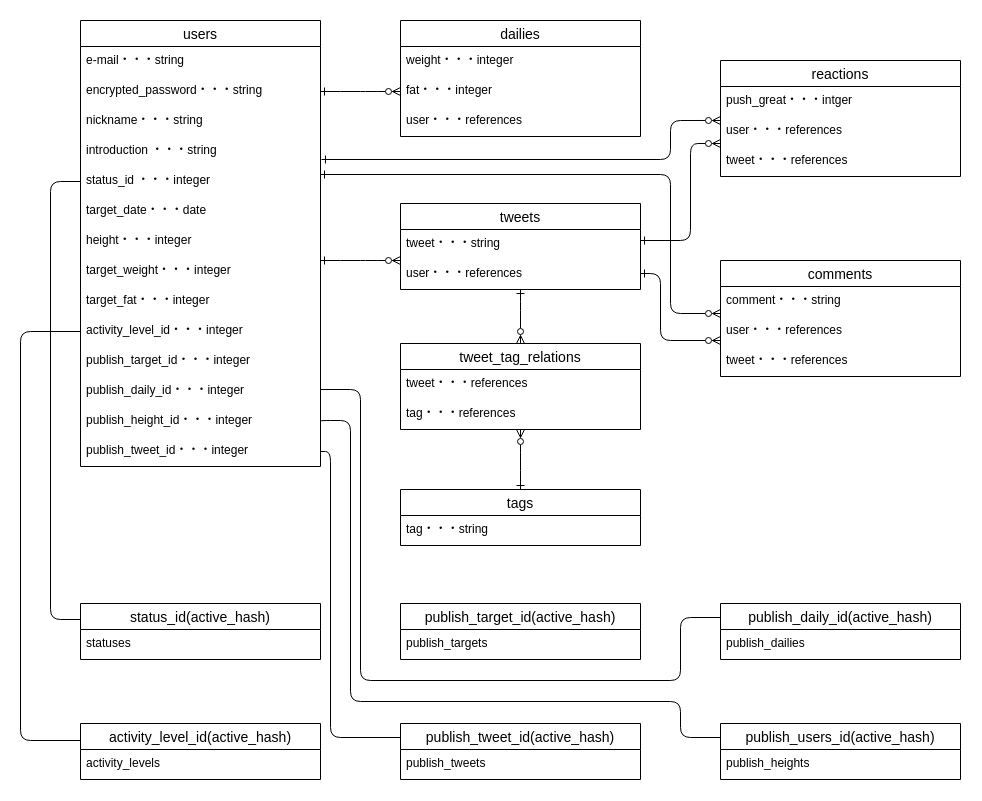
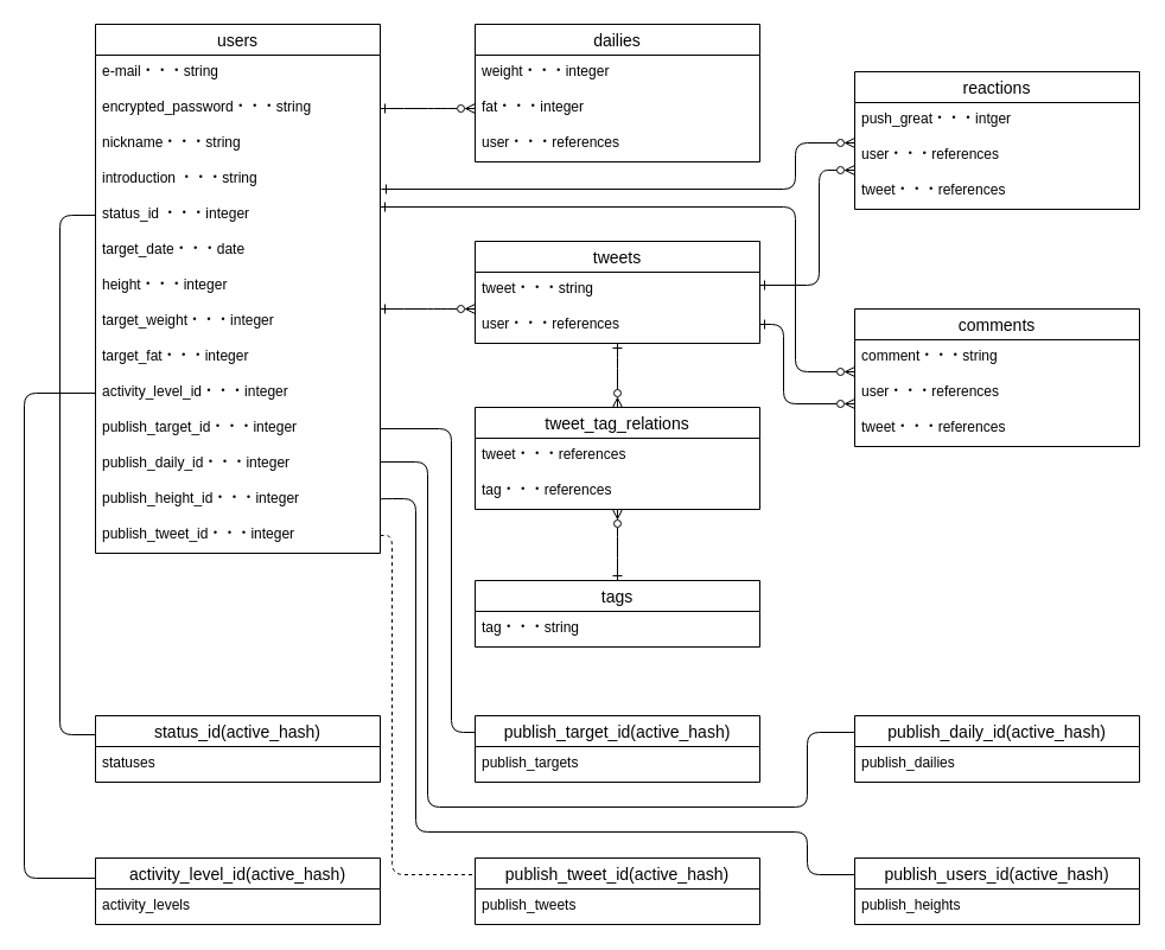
  <mxCell id="0" />
  <mxCell id="1" parent="0" />
  <mxCell id="2" value="users" style="swimlane;fontStyle=0;childLayout=stackLayout;horizontal=1;startSize=26;horizontalStack=0;resizeParent=1;resizeParentMax=0;resizeLast=0;collapsible=1;marginBottom=0;align=center;fontSize=14;" vertex="1" parent="1"><mxGeometry x="80" y="20" width="240" height="446" as="geometry"><mxRectangle x="80" y="90" width="70" height="30" as="alternateBounds" /></mxGeometry></mxCell>
  <mxCell id="3" value="e-mail・・・string" style="text;strokeColor=none;fillColor=none;spacingLeft=4;spacingRight=4;overflow=hidden;rotatable=0;points=[[0,0.5],[1,0.5]];portConstraint=eastwest;fontSize=12;" vertex="1" parent="2"><mxGeometry y="26" width="240" height="30" as="geometry" /></mxCell>
  <mxCell id="4" value="encrypted_password・・・string" style="text;strokeColor=none;fillColor=none;spacingLeft=4;spacingRight=4;overflow=hidden;rotatable=0;points=[[0,0.5],[1,0.5]];portConstraint=eastwest;fontSize=12;" vertex="1" parent="2"><mxGeometry y="56" width="240" height="30" as="geometry" /></mxCell>
  <mxCell id="5" value="nickname・・・string" style="text;strokeColor=none;fillColor=none;spacingLeft=4;spacingRight=4;overflow=hidden;rotatable=0;points=[[0,0.5],[1,0.5]];portConstraint=eastwest;fontSize=12;" vertex="1" parent="2"><mxGeometry y="86" width="240" height="30" as="geometry" /></mxCell>
  <mxCell id="6" value="introduction ・・・string" style="text;strokeColor=none;fillColor=none;spacingLeft=4;spacingRight=4;overflow=hidden;rotatable=0;points=[[0,0.5],[1,0.5]];portConstraint=eastwest;fontSize=12;" vertex="1" parent="2"><mxGeometry y="116" width="240" height="30" as="geometry" /></mxCell>
  <mxCell id="7" value="status_id ・・・integer&#10;" style="text;strokeColor=none;fillColor=none;spacingLeft=4;spacingRight=4;overflow=hidden;rotatable=0;points=[[0,0.5],[1,0.5]];portConstraint=eastwest;fontSize=12;" vertex="1" parent="2"><mxGeometry y="146" width="240" height="30" as="geometry" /></mxCell>
  <mxCell id="8" value="target_date・・・date" style="text;strokeColor=none;fillColor=none;spacingLeft=4;spacingRight=4;overflow=hidden;rotatable=0;points=[[0,0.5],[1,0.5]];portConstraint=eastwest;fontSize=12;" vertex="1" parent="2"><mxGeometry y="176" width="240" height="30" as="geometry" /></mxCell>
  <mxCell id="9" value="height・・・integer&#10;" style="text;strokeColor=none;fillColor=none;spacingLeft=4;spacingRight=4;overflow=hidden;rotatable=0;points=[[0,0.5],[1,0.5]];portConstraint=eastwest;fontSize=12;" vertex="1" parent="2"><mxGeometry y="206" width="240" height="30" as="geometry" /></mxCell>
  <mxCell id="10" value="target_weight・・・integer" style="text;strokeColor=none;fillColor=none;spacingLeft=4;spacingRight=4;overflow=hidden;rotatable=0;points=[[0,0.5],[1,0.5]];portConstraint=eastwest;fontSize=12;" vertex="1" parent="2"><mxGeometry y="236" width="240" height="30" as="geometry" /></mxCell>
  <mxCell id="11" value="target_fat・・・integer" style="text;strokeColor=none;fillColor=none;spacingLeft=4;spacingRight=4;overflow=hidden;rotatable=0;points=[[0,0.5],[1,0.5]];portConstraint=eastwest;fontSize=12;" vertex="1" parent="2"><mxGeometry y="266" width="240" height="30" as="geometry" /></mxCell>
  <mxCell id="12" value="activity_level_id・・・integer" style="text;strokeColor=none;fillColor=none;spacingLeft=4;spacingRight=4;overflow=hidden;rotatable=0;points=[[0,0.5],[1,0.5]];portConstraint=eastwest;fontSize=12;" vertex="1" parent="2"><mxGeometry y="296" width="240" height="30" as="geometry" /></mxCell>
  <mxCell id="13" value="publish_target_id・・・integer" style="text;strokeColor=none;fillColor=none;spacingLeft=4;spacingRight=4;overflow=hidden;rotatable=0;points=[[0,0.5],[1,0.5]];portConstraint=eastwest;fontSize=12;" vertex="1" parent="2"><mxGeometry y="326" width="240" height="30" as="geometry" /></mxCell>
  <mxCell id="14" value="publish_daily_id・・・integer" style="text;strokeColor=none;fillColor=none;spacingLeft=4;spacingRight=4;overflow=hidden;rotatable=0;points=[[0,0.5],[1,0.5]];portConstraint=eastwest;fontSize=12;" vertex="1" parent="2"><mxGeometry y="356" width="240" height="30" as="geometry" /></mxCell>
  <mxCell id="15" value="publish_height_id・・・integer" style="text;strokeColor=none;fillColor=none;spacingLeft=4;spacingRight=4;overflow=hidden;rotatable=0;points=[[0,0.5],[1,0.5]];portConstraint=eastwest;fontSize=12;" vertex="1" parent="2"><mxGeometry y="386" width="240" height="30" as="geometry" /></mxCell>
  <mxCell id="16" value="publish_tweet_id・・・integer" style="text;strokeColor=none;fillColor=none;spacingLeft=4;spacingRight=4;overflow=hidden;rotatable=0;points=[[0,0.5],[1,0.5]];portConstraint=eastwest;fontSize=12;" vertex="1" parent="2"><mxGeometry y="416" width="240" height="30" as="geometry" /></mxCell>
  <mxCell id="17" value="dailies" style="swimlane;fontStyle=0;childLayout=stackLayout;horizontal=1;startSize=26;horizontalStack=0;resizeParent=1;resizeParentMax=0;resizeLast=0;collapsible=1;marginBottom=0;align=center;fontSize=14;" vertex="1" parent="1"><mxGeometry x="400" y="20" width="240" height="116" as="geometry"><mxRectangle x="80" y="90" width="70" height="30" as="alternateBounds" /></mxGeometry></mxCell>
  <mxCell id="18" value="weight・・・integer" style="text;strokeColor=none;fillColor=none;spacingLeft=4;spacingRight=4;overflow=hidden;rotatable=0;points=[[0,0.5],[1,0.5]];portConstraint=eastwest;fontSize=12;" vertex="1" parent="17"><mxGeometry y="26" width="240" height="30" as="geometry" /></mxCell>
  <mxCell id="19" value="fat・・・integer" style="text;strokeColor=none;fillColor=none;spacingLeft=4;spacingRight=4;overflow=hidden;rotatable=0;points=[[0,0.5],[1,0.5]];portConstraint=eastwest;fontSize=12;" vertex="1" parent="17"><mxGeometry y="56" width="240" height="30" as="geometry" /></mxCell>
  <mxCell id="20" value="user・・・references" style="text;strokeColor=none;fillColor=none;spacingLeft=4;spacingRight=4;overflow=hidden;rotatable=0;points=[[0,0.5],[1,0.5]];portConstraint=eastwest;fontSize=12;" vertex="1" parent="17"><mxGeometry y="86" width="240" height="30" as="geometry" /></mxCell>
  <mxCell id="21" value="tweets" style="swimlane;fontStyle=0;childLayout=stackLayout;horizontal=1;startSize=26;horizontalStack=0;resizeParent=1;resizeParentMax=0;resizeLast=0;collapsible=1;marginBottom=0;align=center;fontSize=14;" vertex="1" parent="1"><mxGeometry x="400" y="203" width="240" height="86" as="geometry"><mxRectangle x="80" y="90" width="70" height="30" as="alternateBounds" /></mxGeometry></mxCell>
  <mxCell id="22" value="tweet・・・string" style="text;strokeColor=none;fillColor=none;spacingLeft=4;spacingRight=4;overflow=hidden;rotatable=0;points=[[0,0.5],[1,0.5]];portConstraint=eastwest;fontSize=12;" vertex="1" parent="21"><mxGeometry y="26" width="240" height="30" as="geometry" /></mxCell>
  <mxCell id="23" value="user・・・references" style="text;strokeColor=none;fillColor=none;spacingLeft=4;spacingRight=4;overflow=hidden;rotatable=0;points=[[0,0.5],[1,0.5]];portConstraint=eastwest;fontSize=12;" vertex="1" parent="21"><mxGeometry y="56" width="240" height="30" as="geometry" /></mxCell>
  <mxCell id="24" value="tweet_tag_relations" style="swimlane;fontStyle=0;childLayout=stackLayout;horizontal=1;startSize=26;horizontalStack=0;resizeParent=1;resizeParentMax=0;resizeLast=0;collapsible=1;marginBottom=0;align=center;fontSize=14;" vertex="1" parent="1"><mxGeometry x="400" y="343" width="240" height="86" as="geometry"><mxRectangle x="80" y="90" width="70" height="30" as="alternateBounds" /></mxGeometry></mxCell>
  <mxCell id="25" value="tweet・・・references" style="text;strokeColor=none;fillColor=none;spacingLeft=4;spacingRight=4;overflow=hidden;rotatable=0;points=[[0,0.5],[1,0.5]];portConstraint=eastwest;fontSize=12;" vertex="1" parent="24"><mxGeometry y="26" width="240" height="30" as="geometry" /></mxCell>
  <mxCell id="26" value="tag・・・references" style="text;strokeColor=none;fillColor=none;spacingLeft=4;spacingRight=4;overflow=hidden;rotatable=0;points=[[0,0.5],[1,0.5]];portConstraint=eastwest;fontSize=12;" vertex="1" parent="24"><mxGeometry y="56" width="240" height="30" as="geometry" /></mxCell>
  <mxCell id="27" value="tags" style="swimlane;fontStyle=0;childLayout=stackLayout;horizontal=1;startSize=26;horizontalStack=0;resizeParent=1;resizeParentMax=0;resizeLast=0;collapsible=1;marginBottom=0;align=center;fontSize=14;" vertex="1" parent="1"><mxGeometry x="400" y="489" width="240" height="56" as="geometry"><mxRectangle x="80" y="90" width="70" height="30" as="alternateBounds" /></mxGeometry></mxCell>
  <mxCell id="28" value="tag・・・string" style="text;strokeColor=none;fillColor=none;spacingLeft=4;spacingRight=4;overflow=hidden;rotatable=0;points=[[0,0.5],[1,0.5]];portConstraint=eastwest;fontSize=12;" vertex="1" parent="27"><mxGeometry y="26" width="240" height="30" as="geometry" /></mxCell>
  <mxCell id="29" value="comments" style="swimlane;fontStyle=0;childLayout=stackLayout;horizontal=1;startSize=26;horizontalStack=0;resizeParent=1;resizeParentMax=0;resizeLast=0;collapsible=1;marginBottom=0;align=center;fontSize=14;" vertex="1" parent="1"><mxGeometry x="720" y="260" width="240" height="116" as="geometry"><mxRectangle x="80" y="90" width="70" height="30" as="alternateBounds" /></mxGeometry></mxCell>
  <mxCell id="30" value="comment・・・string" style="text;strokeColor=none;fillColor=none;spacingLeft=4;spacingRight=4;overflow=hidden;rotatable=0;points=[[0,0.5],[1,0.5]];portConstraint=eastwest;fontSize=12;" vertex="1" parent="29"><mxGeometry y="26" width="240" height="30" as="geometry" /></mxCell>
  <mxCell id="31" value="user・・・references" style="text;strokeColor=none;fillColor=none;spacingLeft=4;spacingRight=4;overflow=hidden;rotatable=0;points=[[0,0.5],[1,0.5]];portConstraint=eastwest;fontSize=12;" vertex="1" parent="29"><mxGeometry y="56" width="240" height="30" as="geometry" /></mxCell>
  <mxCell id="32" value="tweet・・・references" style="text;strokeColor=none;fillColor=none;spacingLeft=4;spacingRight=4;overflow=hidden;rotatable=0;points=[[0,0.5],[1,0.5]];portConstraint=eastwest;fontSize=12;" vertex="1" parent="29"><mxGeometry y="86" width="240" height="30" as="geometry" /></mxCell>
  <mxCell id="33" value="reactions" style="swimlane;fontStyle=0;childLayout=stackLayout;horizontal=1;startSize=26;horizontalStack=0;resizeParent=1;resizeParentMax=0;resizeLast=0;collapsible=1;marginBottom=0;align=center;fontSize=14;" vertex="1" parent="1"><mxGeometry x="720" y="60" width="240" height="116" as="geometry"><mxRectangle x="80" y="90" width="70" height="30" as="alternateBounds" /></mxGeometry></mxCell>
  <mxCell id="34" value="push_great・・・intger" style="text;strokeColor=none;fillColor=none;spacingLeft=4;spacingRight=4;overflow=hidden;rotatable=0;points=[[0,0.5],[1,0.5]];portConstraint=eastwest;fontSize=12;" vertex="1" parent="33"><mxGeometry y="26" width="240" height="30" as="geometry" /></mxCell>
  <mxCell id="35" value="user・・・references" style="text;strokeColor=none;fillColor=none;spacingLeft=4;spacingRight=4;overflow=hidden;rotatable=0;points=[[0,0.5],[1,0.5]];portConstraint=eastwest;fontSize=12;" vertex="1" parent="33"><mxGeometry y="56" width="240" height="30" as="geometry" /></mxCell>
  <mxCell id="36" value="tweet・・・references" style="text;strokeColor=none;fillColor=none;spacingLeft=4;spacingRight=4;overflow=hidden;rotatable=0;points=[[0,0.5],[1,0.5]];portConstraint=eastwest;fontSize=12;" vertex="1" parent="33"><mxGeometry y="86" width="240" height="30" as="geometry" /></mxCell>
  <mxCell id="37" value="status_id(active_hash)" style="swimlane;fontStyle=0;childLayout=stackLayout;horizontal=1;startSize=26;horizontalStack=0;resizeParent=1;resizeParentMax=0;resizeLast=0;collapsible=1;marginBottom=0;align=center;fontSize=14;" vertex="1" parent="1"><mxGeometry x="80" y="603" width="240" height="56" as="geometry"><mxRectangle x="80" y="90" width="70" height="30" as="alternateBounds" /></mxGeometry></mxCell>
  <mxCell id="38" value="statuses" style="text;strokeColor=none;fillColor=none;spacingLeft=4;spacingRight=4;overflow=hidden;rotatable=0;points=[[0,0.5],[1,0.5]];portConstraint=eastwest;fontSize=12;" vertex="1" parent="37"><mxGeometry y="26" width="240" height="30" as="geometry" /></mxCell>
  <mxCell id="39" value="publish_target_id(active_hash)" style="swimlane;fontStyle=0;childLayout=stackLayout;horizontal=1;startSize=26;horizontalStack=0;resizeParent=1;resizeParentMax=0;resizeLast=0;collapsible=1;marginBottom=0;align=center;fontSize=14;" vertex="1" parent="1"><mxGeometry x="400" y="603" width="240" height="56" as="geometry"><mxRectangle x="80" y="90" width="70" height="30" as="alternateBounds" /></mxGeometry></mxCell>
  <mxCell id="40" value="publish_targets" style="text;strokeColor=none;fillColor=none;spacingLeft=4;spacingRight=4;overflow=hidden;rotatable=0;points=[[0,0.5],[1,0.5]];portConstraint=eastwest;fontSize=12;" vertex="1" parent="39"><mxGeometry y="26" width="240" height="30" as="geometry" /></mxCell>
  <mxCell id="41" value="publish_daily_id(active_hash)" style="swimlane;fontStyle=0;childLayout=stackLayout;horizontal=1;startSize=26;horizontalStack=0;resizeParent=1;resizeParentMax=0;resizeLast=0;collapsible=1;marginBottom=0;align=center;fontSize=14;" vertex="1" parent="1"><mxGeometry x="720" y="603" width="240" height="56" as="geometry"><mxRectangle x="80" y="90" width="70" height="30" as="alternateBounds" /></mxGeometry></mxCell>
  <mxCell id="42" value="publish_dailies" style="text;strokeColor=none;fillColor=none;spacingLeft=4;spacingRight=4;overflow=hidden;rotatable=0;points=[[0,0.5],[1,0.5]];portConstraint=eastwest;fontSize=12;" vertex="1" parent="41"><mxGeometry y="26" width="240" height="30" as="geometry" /></mxCell>
  <mxCell id="43" value="publish_users_id(active_hash)" style="swimlane;fontStyle=0;childLayout=stackLayout;horizontal=1;startSize=26;horizontalStack=0;resizeParent=1;resizeParentMax=0;resizeLast=0;collapsible=1;marginBottom=0;align=center;fontSize=14;" vertex="1" parent="1"><mxGeometry x="720" y="723" width="240" height="56" as="geometry"><mxRectangle x="80" y="90" width="70" height="30" as="alternateBounds" /></mxGeometry></mxCell>
  <mxCell id="44" value="publish_heights" style="text;strokeColor=none;fillColor=none;spacingLeft=4;spacingRight=4;overflow=hidden;rotatable=0;points=[[0,0.5],[1,0.5]];portConstraint=eastwest;fontSize=12;" vertex="1" parent="43"><mxGeometry y="26" width="240" height="30" as="geometry" /></mxCell>
  <mxCell id="45" value="publish_tweet_id(active_hash)" style="swimlane;fontStyle=0;childLayout=stackLayout;horizontal=1;startSize=26;horizontalStack=0;resizeParent=1;resizeParentMax=0;resizeLast=0;collapsible=1;marginBottom=0;align=center;fontSize=14;" vertex="1" parent="1"><mxGeometry x="400" y="723" width="240" height="56" as="geometry"><mxRectangle x="80" y="90" width="70" height="30" as="alternateBounds" /></mxGeometry></mxCell>
  <mxCell id="46" value="publish_tweets" style="text;strokeColor=none;fillColor=none;spacingLeft=4;spacingRight=4;overflow=hidden;rotatable=0;points=[[0,0.5],[1,0.5]];portConstraint=eastwest;fontSize=12;" vertex="1" parent="45"><mxGeometry y="26" width="240" height="30" as="geometry" /></mxCell>
  <mxCell id="47" value="activity_level_id(active_hash)" style="swimlane;fontStyle=0;childLayout=stackLayout;horizontal=1;startSize=26;horizontalStack=0;resizeParent=1;resizeParentMax=0;resizeLast=0;collapsible=1;marginBottom=0;align=center;fontSize=14;" vertex="1" parent="1"><mxGeometry x="80" y="723" width="240" height="56" as="geometry"><mxRectangle x="80" y="90" width="70" height="30" as="alternateBounds" /></mxGeometry></mxCell>
  <mxCell id="48" value="activity_levels" style="text;strokeColor=none;fillColor=none;spacingLeft=4;spacingRight=4;overflow=hidden;rotatable=0;points=[[0,0.5],[1,0.5]];portConstraint=eastwest;fontSize=12;" vertex="1" parent="47"><mxGeometry y="26" width="240" height="30" as="geometry" /></mxCell>
  <mxCell id="49" value="" style="edgeStyle=entityRelationEdgeStyle;fontSize=12;html=1;endArrow=ERzeroToMany;endFill=0;entryX=0;entryY=0.5;entryDx=0;entryDy=0;exitX=1;exitY=0.5;exitDx=0;exitDy=0;startArrow=ERone;startFill=0;" edge="1" parent="1" source="4" target="19"><mxGeometry width="100" height="100" relative="1" as="geometry"><mxPoint x="320" y="80" as="sourcePoint" /><mxPoint x="420" as="targetPoint" y="-20" /></mxGeometry></mxCell>
  <mxCell id="50" value="" style="edgeStyle=entityRelationEdgeStyle;fontSize=12;html=1;endArrow=ERzeroToMany;endFill=0;entryX=0;entryY=0.5;entryDx=0;entryDy=0;exitX=1;exitY=0.5;exitDx=0;exitDy=0;startArrow=ERone;startFill=0;" edge="1" parent="1"><mxGeometry width="100" height="100" relative="1" as="geometry"><mxPoint x="320" y="260" as="sourcePoint" /><mxPoint x="400" y="260" as="targetPoint" /></mxGeometry></mxCell>
  <mxCell id="51" value="" style="edgeStyle=orthogonalEdgeStyle;fontSize=12;html=1;endArrow=ERzeroToMany;endFill=0;startArrow=ERone;startFill=0;" edge="1" parent="1"><mxGeometry width="100" height="100" relative="1" as="geometry"><mxPoint x="320" y="174" as="sourcePoint" /><mxPoint x="720" y="313" as="targetPoint" /><Array as="points"><mxPoint x="670" y="174" /><mxPoint x="670" y="313" /></Array></mxGeometry></mxCell>
  <mxCell id="52" value="" style="edgeStyle=orthogonalEdgeStyle;fontSize=12;html=1;endArrow=ERzeroToMany;endFill=0;startArrow=ERone;startFill=0;exitX=1.004;exitY=0.767;exitDx=0;exitDy=0;exitPerimeter=0;entryX=0;entryY=0.133;entryDx=0;entryDy=0;entryPerimeter=0;" edge="1" parent="1" source="6" target="35"><mxGeometry width="100" height="100" relative="1" as="geometry"><mxPoint x="320" y="160" as="sourcePoint" /><mxPoint x="690" y="80" as="targetPoint" /><Array as="points"><mxPoint x="670" y="159" /><mxPoint x="670" y="120" /></Array></mxGeometry></mxCell>
  <mxCell id="53" value="" style="edgeStyle=orthogonalEdgeStyle;fontSize=12;html=1;endArrow=ERzeroToMany;endFill=0;startArrow=ERone;startFill=0;" edge="1" parent="1"><mxGeometry width="100" height="100" relative="1" as="geometry"><mxPoint x="640" y="240" as="sourcePoint" /><mxPoint x="720" y="143" as="targetPoint" /><Array as="points"><mxPoint x="690" y="240" /><mxPoint x="690" y="143" /></Array></mxGeometry></mxCell>
  <mxCell id="54" value="" style="edgeStyle=orthogonalEdgeStyle;fontSize=12;html=1;endArrow=ERzeroToMany;endFill=0;startArrow=ERone;startFill=0;" edge="1" parent="1"><mxGeometry width="100" height="100" relative="1" as="geometry"><mxPoint x="640" y="273" as="sourcePoint" /><mxPoint x="720" y="340" as="targetPoint" /><Array as="points"><mxPoint x="660" y="273" /><mxPoint x="660" y="340" /></Array></mxGeometry></mxCell>
  <mxCell id="55" value="" style="edgeStyle=orthogonalEdgeStyle;fontSize=12;html=1;endArrow=ERzeroToMany;endFill=0;startArrow=ERone;startFill=0;exitX=0.5;exitY=1;exitDx=0;exitDy=0;entryX=0.5;entryY=0;entryDx=0;entryDy=0;" edge="1" parent="1" source="21" target="24"><mxGeometry width="100" height="100" relative="1" as="geometry"><mxPoint x="525" y="302" as="sourcePoint" /><mxPoint x="530" y="320" as="targetPoint" /><Array as="points"><mxPoint x="520" y="300" /><mxPoint x="520" y="300" /></Array></mxGeometry></mxCell>
  <mxCell id="56" value="" style="edgeStyle=orthogonalEdgeStyle;fontSize=12;html=1;endArrow=ERzeroToMany;endFill=0;startArrow=ERone;startFill=0;exitX=0.5;exitY=0;exitDx=0;exitDy=0;entryX=0.5;entryY=1;entryDx=0;entryDy=0;" edge="1" parent="1" source="27" target="24"><mxGeometry width="100" height="100" relative="1" as="geometry"><mxPoint x="530" y="480" as="sourcePoint" /><mxPoint x="530" y="450" as="targetPoint" /><Array as="points"><mxPoint x="520" y="460" /><mxPoint x="520" y="460" /></Array></mxGeometry></mxCell>
  <mxCell id="57" value="" style="edgeStyle=orthogonalEdgeStyle;fontSize=12;html=1;endArrow=none;endFill=0;startArrow=none;startFill=0;exitX=0;exitY=0.5;exitDx=0;exitDy=0;" edge="1" parent="1" source="12"><mxGeometry width="100" height="100" relative="1" as="geometry"><mxPoint x="20" y="330" as="sourcePoint" /><mxPoint x="80" y="740" as="targetPoint" /><Array as="points"><mxPoint x="20" y="331" /><mxPoint x="20" y="740" /></Array></mxGeometry></mxCell>
  <mxCell id="58" value="" style="edgeStyle=orthogonalEdgeStyle;fontSize=12;html=1;endArrow=none;endFill=0;startArrow=none;startFill=0;exitX=0;exitY=0.5;exitDx=0;exitDy=0;" edge="1" parent="1" source="7"><mxGeometry width="100" height="100" relative="1" as="geometry"><mxPoint x="70" y="180" as="sourcePoint" /><mxPoint x="80" y="619" as="targetPoint" /><Array as="points"><mxPoint x="50" y="181" /><mxPoint x="50" y="619" /></Array></mxGeometry></mxCell>
+ <mxCell id="59" value="" style="edgeStyle=orthogonalEdgeStyle;fontSize=12;html=1;endArrow=none;endFill=0;startArrow=none;startFill=0;exitX=1;exitY=0.5;exitDx=0;exitDy=0;entryX=0;entryY=0.25;entryDx=0;entryDy=0;" edge="1" parent="1" source="13" target="39"><mxGeometry width="100" height="100" relative="1" as="geometry"><mxPoint x="350" y="530" as="sourcePoint" /><mxPoint x="350" y="939" as="targetPoint" /><Array as="points"><mxPoint x="380" y="361" /><mxPoint x="380" y="617" /></Array></mxGeometry></mxCell>
  <mxCell id="60" value="" style="edgeStyle=orthogonalEdgeStyle;fontSize=12;html=1;endArrow=none;endFill=0;startArrow=none;startFill=0;exitX=1;exitY=0.5;exitDx=0;exitDy=0;entryX=0;entryY=0.25;entryDx=0;entryDy=0;" edge="1" parent="1" target="41"><mxGeometry width="100" height="100" relative="1" as="geometry"><mxPoint x="320" y="389" as="sourcePoint" /><mxPoint x="690" y="680" as="targetPoint" /><Array as="points"><mxPoint x="360" y="389" /><mxPoint x="360" y="680" /><mxPoint x="680" y="680" /><mxPoint x="680" y="617" /></Array></mxGeometry></mxCell>
  <mxCell id="61" value="" style="edgeStyle=orthogonalEdgeStyle;fontSize=12;html=1;endArrow=none;endFill=0;startArrow=none;startFill=0;exitX=1;exitY=0.5;exitDx=0;exitDy=0;entryX=0;entryY=0.25;entryDx=0;entryDy=0;" edge="1" parent="1" source="15" target="43"><mxGeometry width="100" height="100" relative="1" as="geometry"><mxPoint x="306" y="410" as="sourcePoint" /><mxPoint x="706" y="638" as="targetPoint" /><Array as="points"><mxPoint x="350" y="420" /><mxPoint x="350" y="701" /><mxPoint x="680" y="701" /><mxPoint x="680" y="737" /></Array></mxGeometry></mxCell>
- <mxCell id="62" value="" style="edgeStyle=orthogonalEdgeStyle;fontSize=12;html=1;endArrow=none;endFill=0;startArrow=none;startFill=0;exitX=1;exitY=0.5;exitDx=0;exitDy=0;entryX=0;entryY=0.25;entryDx=0;entryDy=0;" edge="1" parent="1" source="16" target="45"><mxGeometry width="100" height="100" relative="1" as="geometry"><mxPoint x="330" y="431" as="sourcePoint" /><mxPoint x="730" y="747" as="targetPoint" /><Array as="points"><mxPoint x="330" y="451" /><mxPoint x="330" y="737" /></Array></mxGeometry></mxCell>
+ <mxCell id="62" value="" style="edgeStyle=orthogonalEdgeStyle;fontSize=12;html=1;endArrow=none;endFill=0;startArrow=none;startFill=0;exitX=1;exitY=0.5;exitDx=0;exitDy=0;entryX=0;entryY=0.25;entryDx=0;entryDy=0;dashed=1;" edge="1" parent="1" source="16" target="45"><mxGeometry width="100" height="100" relative="1" as="geometry"><mxPoint x="330" y="431" as="sourcePoint" /><mxPoint x="730" y="747" as="targetPoint" /><Array as="points"><mxPoint x="330" y="451" /><mxPoint x="330" y="737" /></Array></mxGeometry></mxCell>
